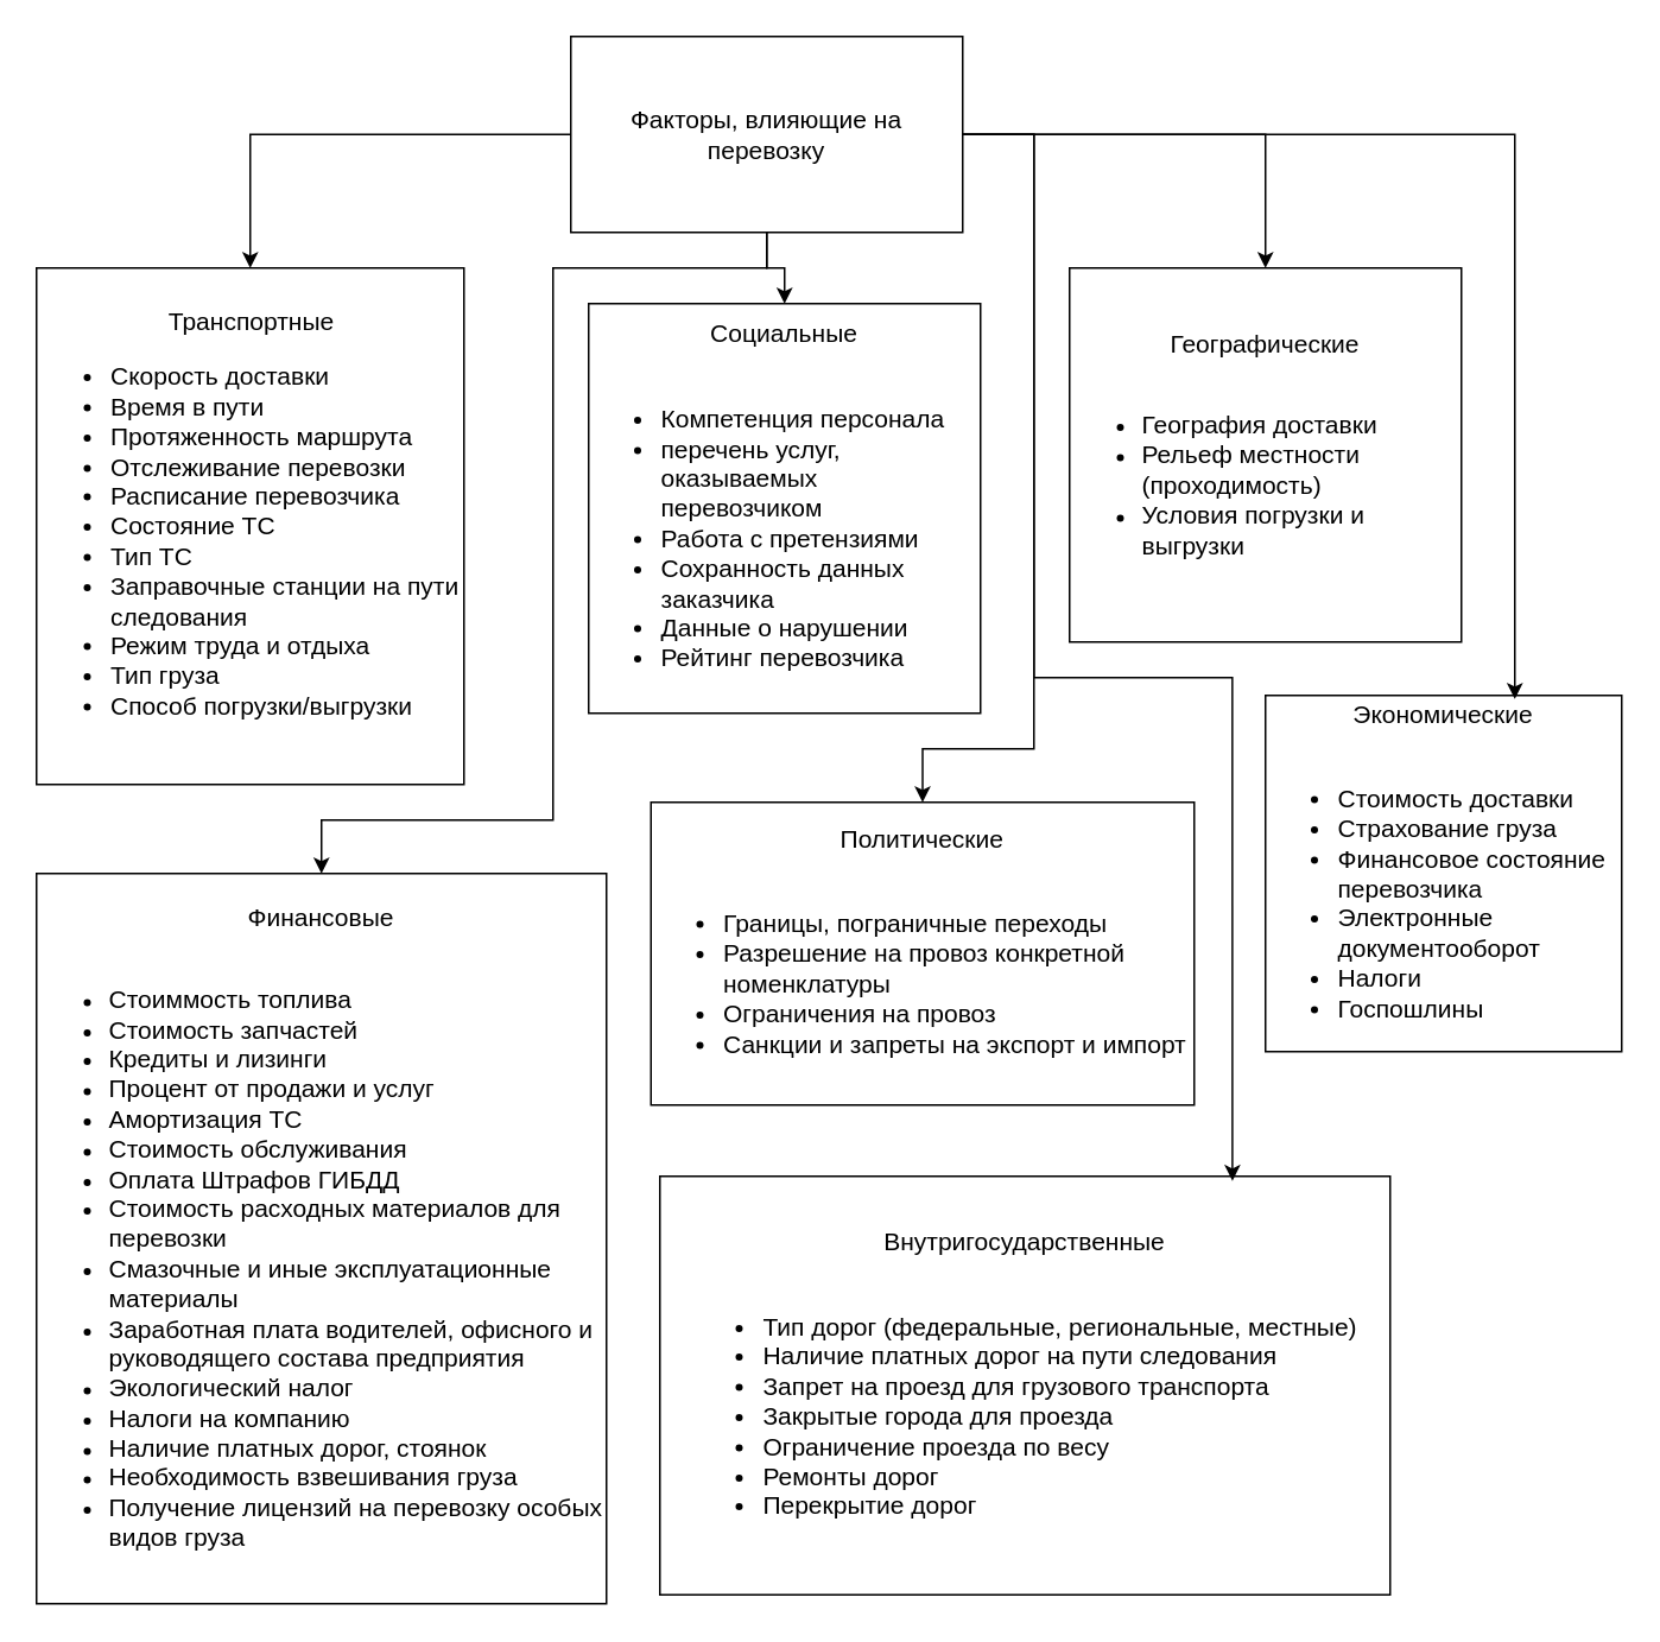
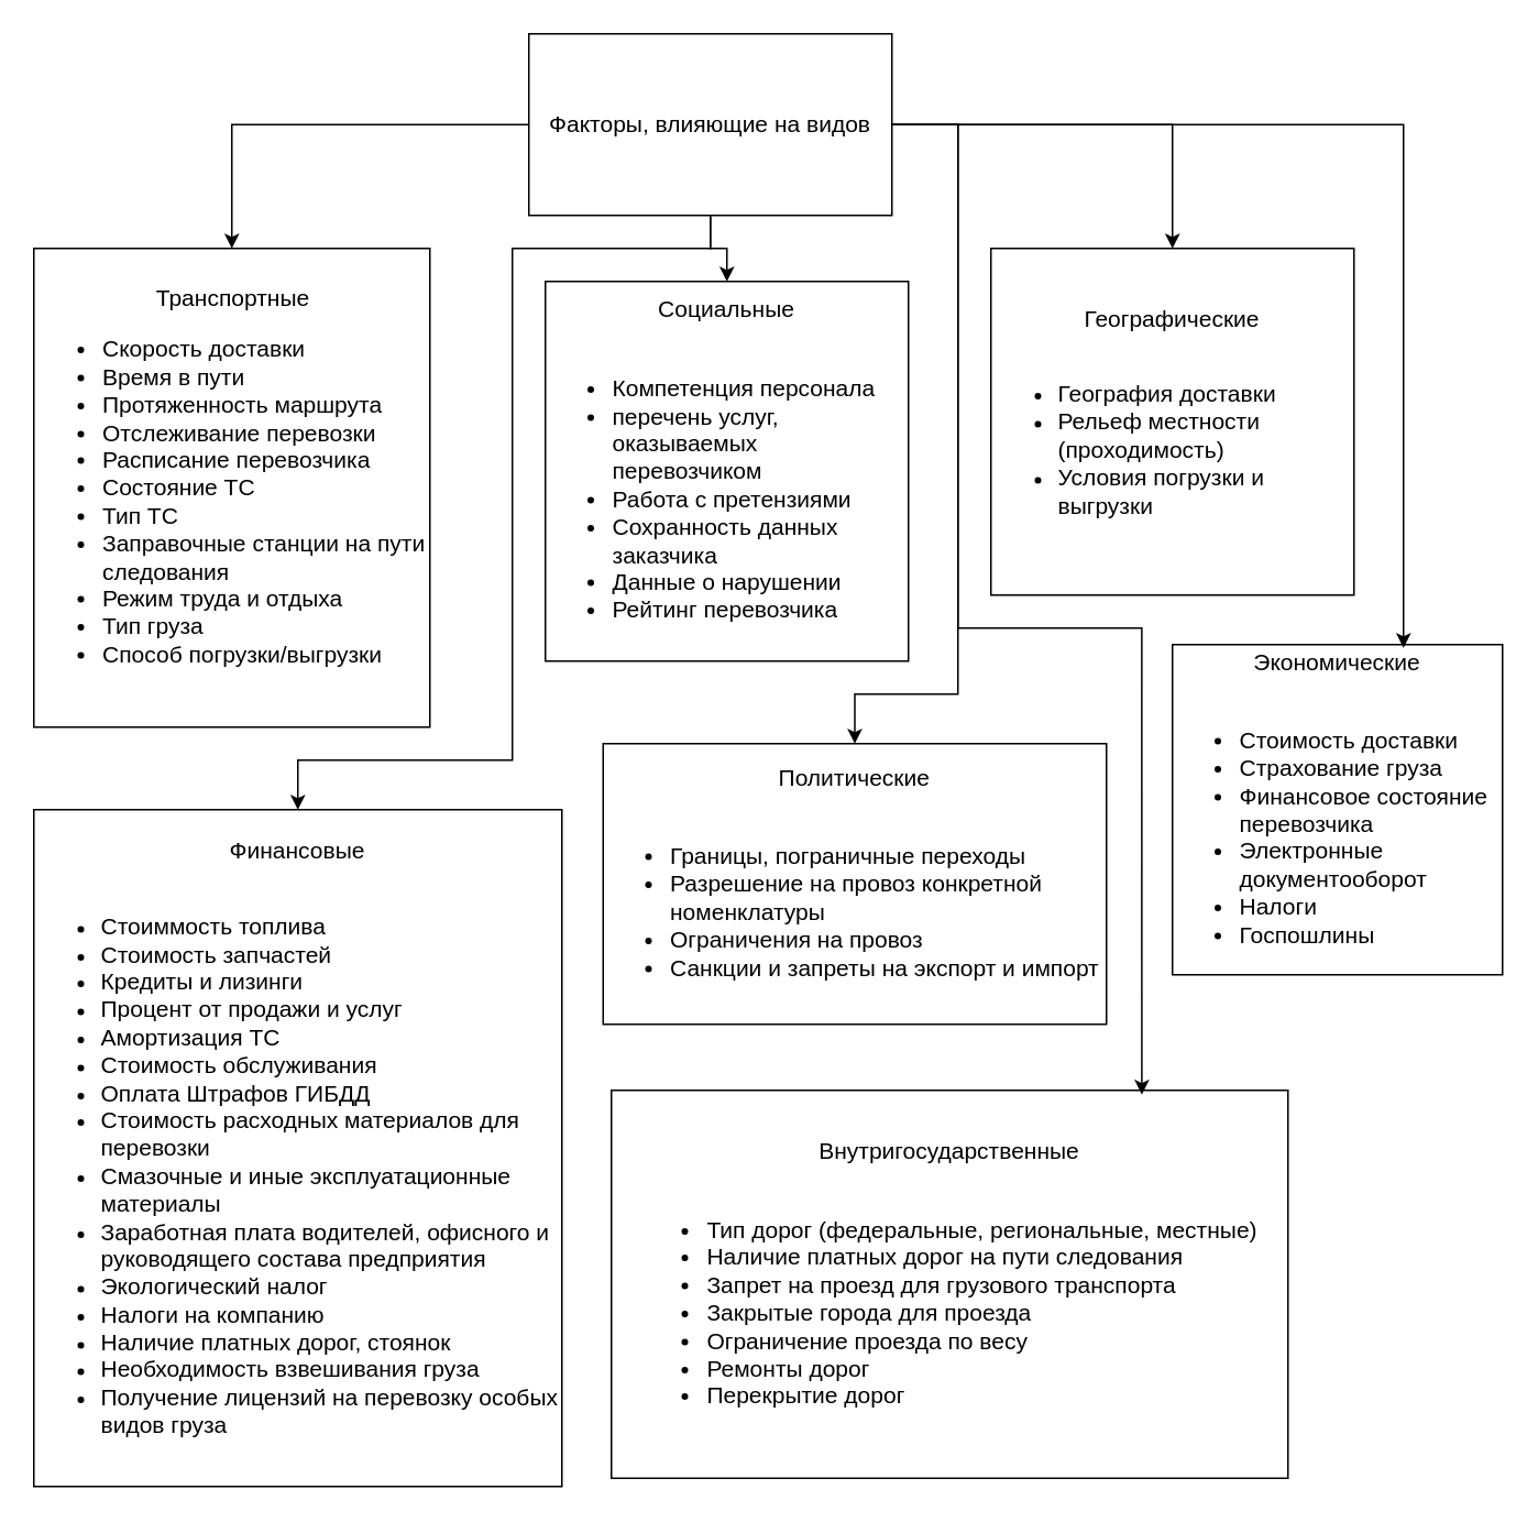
  <mxCell id="0" />
  <mxCell id="1" parent="0" />
  <mxCell id="2" style="edgeStyle=orthogonalEdgeStyle;rounded=0;orthogonalLoop=1;jettySize=auto;html=1;" edge="1" parent="1" source="6" target="7"><mxGeometry relative="1" as="geometry" /></mxCell>
  <mxCell id="3" style="edgeStyle=orthogonalEdgeStyle;rounded=0;orthogonalLoop=1;jettySize=auto;html=1;entryX=0.5;entryY=0;entryDx=0;entryDy=0;" edge="1" parent="1" source="6" target="8"><mxGeometry relative="1" as="geometry" /></mxCell>
  <mxCell id="4" style="edgeStyle=orthogonalEdgeStyle;rounded=0;orthogonalLoop=1;jettySize=auto;html=1;entryX=0.5;entryY=0;entryDx=0;entryDy=0;" edge="1" parent="1" source="6" target="9"><mxGeometry relative="1" as="geometry" /></mxCell>
  <mxCell id="5" style="edgeStyle=orthogonalEdgeStyle;rounded=0;orthogonalLoop=1;jettySize=auto;html=1;entryX=0.5;entryY=0;entryDx=0;entryDy=0;" edge="1" parent="1" source="6" target="11"><mxGeometry relative="1" as="geometry"><Array as="points"><mxPoint x="430" y="150" /><mxPoint x="310" y="150" /><mxPoint x="310" y="460" /><mxPoint x="180" y="460" /></Array></mxGeometry></mxCell>
- <mxCell id="6" value="&lt;font style=&quot;font-size: 14px;&quot;&gt;Факторы, влияющие на перевозку&lt;/font&gt;" style="rounded=0;whiteSpace=wrap;html=1;" vertex="1" parent="1"><mxGeometry x="320" y="20" width="220" height="110" as="geometry" /></mxCell>
+ <mxCell id="6" value="&lt;font style=&quot;font-size: 14px;&quot;&gt;Факторы, влияющие на видов&lt;/font&gt;" style="rounded=0;whiteSpace=wrap;html=1;" vertex="1" parent="1"><mxGeometry x="320" y="20" width="220" height="110" as="geometry" /></mxCell>
  <mxCell id="7" value="&lt;div style=&quot;text-align: center; font-size: 14px;&quot;&gt;&lt;font style=&quot;font-size: 14px;&quot;&gt;Транспортные&lt;/font&gt;&lt;/div&gt;&lt;ul style=&quot;font-size: 14px;&quot;&gt;&lt;li style=&quot;&quot;&gt;&lt;font style=&quot;font-size: 14px;&quot;&gt;Скорость доставки&lt;/font&gt;&lt;/li&gt;&lt;li style=&quot;&quot;&gt;&lt;font style=&quot;font-size: 14px;&quot;&gt;Время в пути&lt;/font&gt;&lt;/li&gt;&lt;li style=&quot;&quot;&gt;&lt;font style=&quot;font-size: 14px;&quot;&gt;Протяженность маршрута&lt;/font&gt;&lt;/li&gt;&lt;li style=&quot;&quot;&gt;&lt;font style=&quot;font-size: 14px;&quot;&gt;Отслеживание перевозки&lt;/font&gt;&lt;/li&gt;&lt;li style=&quot;&quot;&gt;&lt;font style=&quot;font-size: 14px;&quot;&gt;Расписание перевозчика&lt;/font&gt;&lt;/li&gt;&lt;li style=&quot;&quot;&gt;&lt;font style=&quot;font-size: 14px;&quot;&gt;Состояние ТС&lt;/font&gt;&lt;/li&gt;&lt;li style=&quot;&quot;&gt;&lt;font style=&quot;font-size: 14px;&quot;&gt;Тип ТС&lt;/font&gt;&lt;/li&gt;&lt;li style=&quot;&quot;&gt;&lt;font style=&quot;font-size: 14px;&quot;&gt;Заправочные станции на пути следования&lt;/font&gt;&lt;/li&gt;&lt;li style=&quot;&quot;&gt;&lt;font style=&quot;font-size: 14px;&quot;&gt;Режим труда и отдыха&lt;/font&gt;&lt;/li&gt;&lt;li style=&quot;&quot;&gt;&lt;font style=&quot;font-size: 14px;&quot;&gt;Тип груза&lt;/font&gt;&lt;/li&gt;&lt;li style=&quot;&quot;&gt;&lt;font style=&quot;font-size: 14px;&quot;&gt;Способ погрузки/выгрузки&lt;/font&gt;&lt;/li&gt;&lt;/ul&gt;" style="rounded=0;whiteSpace=wrap;html=1;align=left;" vertex="1" parent="1"><mxGeometry x="20" y="150" width="240" height="290" as="geometry" /></mxCell>
  <mxCell id="8" value="&lt;font style=&quot;font-size: 14px;&quot;&gt;Социальные&lt;/font&gt;&lt;div style=&quot;font-size: 14px;&quot;&gt;&lt;font style=&quot;font-size: 14px;&quot;&gt;&lt;br&gt;&lt;/font&gt;&lt;/div&gt;&lt;div style=&quot;font-size: 14px;&quot;&gt;&lt;ul style=&quot;&quot;&gt;&lt;li style=&quot;text-align: left;&quot;&gt;&lt;font style=&quot;font-size: 14px;&quot;&gt;Компетенция персонала&lt;/font&gt;&lt;/li&gt;&lt;li style=&quot;text-align: left;&quot;&gt;&lt;font style=&quot;font-size: 14px;&quot;&gt;перечень услуг, оказываемых перевозчиком&lt;/font&gt;&lt;/li&gt;&lt;li style=&quot;text-align: left;&quot;&gt;&lt;font style=&quot;font-size: 14px;&quot;&gt;Работа с претензиями&lt;/font&gt;&lt;/li&gt;&lt;li style=&quot;text-align: left;&quot;&gt;&lt;font style=&quot;font-size: 14px;&quot;&gt;Сохранность данных заказчика&lt;/font&gt;&lt;/li&gt;&lt;li style=&quot;text-align: left;&quot;&gt;&lt;font style=&quot;font-size: 14px;&quot;&gt;Данные о нарушении&lt;/font&gt;&lt;/li&gt;&lt;li style=&quot;text-align: left;&quot;&gt;&lt;font style=&quot;font-size: 14px;&quot;&gt;Рейтинг перевозчика&lt;/font&gt;&lt;/li&gt;&lt;/ul&gt;&lt;/div&gt;" style="rounded=0;whiteSpace=wrap;html=1;" vertex="1" parent="1"><mxGeometry x="330" y="170" width="220" height="230" as="geometry" /></mxCell>
  <mxCell id="9" value="&lt;font style=&quot;font-size: 14px;&quot;&gt;Географические&lt;/font&gt;&lt;div&gt;&lt;font style=&quot;font-size: 14px;&quot;&gt;&lt;br&gt;&lt;/font&gt;&lt;/div&gt;&lt;div&gt;&lt;ul&gt;&lt;li style=&quot;text-align: left;&quot;&gt;&lt;font style=&quot;font-size: 14px;&quot;&gt;География доставки&lt;/font&gt;&lt;/li&gt;&lt;li style=&quot;text-align: left;&quot;&gt;&lt;font style=&quot;font-size: 14px;&quot;&gt;Рельеф местности (проходимость)&lt;/font&gt;&lt;/li&gt;&lt;li style=&quot;text-align: left;&quot;&gt;&lt;span style=&quot;font-size: 14px;&quot;&gt;Условия погрузки и выгрузки&lt;/span&gt;&lt;/li&gt;&lt;/ul&gt;&lt;/div&gt;" style="rounded=0;whiteSpace=wrap;html=1;" vertex="1" parent="1"><mxGeometry x="600" y="150" width="220" height="210" as="geometry" /></mxCell>
  <mxCell id="10" value="&lt;font style=&quot;font-size: 14px;&quot;&gt;Политические&lt;/font&gt;&lt;div style=&quot;font-size: 14px;&quot;&gt;&lt;font style=&quot;font-size: 14px;&quot;&gt;&lt;br&gt;&lt;/font&gt;&lt;/div&gt;&lt;div style=&quot;font-size: 14px;&quot;&gt;&lt;ul style=&quot;&quot;&gt;&lt;li style=&quot;text-align: left;&quot;&gt;&lt;font style=&quot;font-size: 14px;&quot;&gt;Границы, пограничные переходы&lt;/font&gt;&lt;/li&gt;&lt;li style=&quot;text-align: left;&quot;&gt;&lt;font style=&quot;font-size: 14px;&quot;&gt;Разрешение на провоз конкретной номенклатуры&lt;/font&gt;&lt;/li&gt;&lt;li style=&quot;text-align: left;&quot;&gt;&lt;font style=&quot;font-size: 14px;&quot;&gt;Ограничения на провоз&lt;/font&gt;&lt;/li&gt;&lt;li style=&quot;text-align: left;&quot;&gt;&lt;font style=&quot;font-size: 14px;&quot;&gt;Санкции и запреты на экспорт и импорт&lt;/font&gt;&lt;/li&gt;&lt;/ul&gt;&lt;/div&gt;" style="rounded=0;whiteSpace=wrap;html=1;" vertex="1" parent="1"><mxGeometry x="365" y="450" width="305" height="170" as="geometry" /></mxCell>
  <mxCell id="11" value="&lt;div style=&quot;&quot;&gt;&lt;span style=&quot;font-size: 14px; background-color: initial;&quot;&gt;Финансовые&lt;/span&gt;&lt;/div&gt;&lt;div style=&quot;&quot;&gt;&lt;font style=&quot;font-size: 14px;&quot;&gt;&lt;br&gt;&lt;/font&gt;&lt;/div&gt;&lt;div&gt;&lt;ul&gt;&lt;li style=&quot;text-align: left;&quot;&gt;&lt;font style=&quot;font-size: 14px;&quot;&gt;Стоиммость топлива&lt;/font&gt;&lt;/li&gt;&lt;li style=&quot;text-align: left;&quot;&gt;&lt;font style=&quot;font-size: 14px;&quot;&gt;Стоимость запчастей&lt;/font&gt;&lt;/li&gt;&lt;li style=&quot;text-align: left;&quot;&gt;&lt;font style=&quot;font-size: 14px;&quot;&gt;Кредиты и лизинги&lt;/font&gt;&lt;/li&gt;&lt;li style=&quot;text-align: left;&quot;&gt;&lt;font style=&quot;font-size: 14px;&quot;&gt;Процент от продажи и услуг&lt;/font&gt;&lt;/li&gt;&lt;li style=&quot;text-align: left;&quot;&gt;&lt;font style=&quot;font-size: 14px;&quot;&gt;Амортизация ТС&lt;/font&gt;&lt;/li&gt;&lt;li style=&quot;text-align: left;&quot;&gt;&lt;font style=&quot;font-size: 14px;&quot;&gt;Стоимость обслуживания&lt;/font&gt;&lt;/li&gt;&lt;li style=&quot;text-align: left;&quot;&gt;&lt;font style=&quot;font-size: 14px;&quot;&gt;Оплата Штрафов ГИБДД&lt;/font&gt;&lt;/li&gt;&lt;li style=&quot;text-align: left;&quot;&gt;&lt;font style=&quot;font-size: 14px;&quot;&gt;Стоимость расходных материалов для перевозки&lt;/font&gt;&lt;/li&gt;&lt;li style=&quot;text-align: left;&quot;&gt;&lt;font style=&quot;font-size: 14px;&quot;&gt;Смазочные и иные эксплуатационные материалы&lt;/font&gt;&lt;/li&gt;&lt;li style=&quot;text-align: left;&quot;&gt;&lt;font style=&quot;font-size: 14px;&quot;&gt;Заработная плата водителей, офисного и руководящего состава предприятия&lt;/font&gt;&lt;/li&gt;&lt;li style=&quot;text-align: left;&quot;&gt;&lt;span style=&quot;font-size: 14px;&quot;&gt;Экологический налог&lt;/span&gt;&lt;/li&gt;&lt;li style=&quot;text-align: left;&quot;&gt;&lt;span style=&quot;font-size: 14px;&quot;&gt;Налоги на компанию&lt;/span&gt;&lt;/li&gt;&lt;li style=&quot;text-align: left;&quot;&gt;&lt;span style=&quot;font-size: 14px;&quot;&gt;Наличие платных дорог, стоянок&lt;/span&gt;&lt;/li&gt;&lt;li style=&quot;text-align: left;&quot;&gt;&lt;span style=&quot;font-size: 14px;&quot;&gt;Необходимость взвешивания груза&lt;/span&gt;&lt;/li&gt;&lt;li style=&quot;text-align: left;&quot;&gt;&lt;span style=&quot;font-size: 14px;&quot;&gt;Получение лицензий на перевозку особых видов груза&lt;/span&gt;&lt;/li&gt;&lt;/ul&gt;&lt;/div&gt;" style="rounded=0;whiteSpace=wrap;html=1;" vertex="1" parent="1"><mxGeometry x="20" y="490" width="320" height="410" as="geometry" /></mxCell>
  <mxCell id="12" value="&lt;font style=&quot;font-size: 14px;&quot;&gt;Экономические&lt;/font&gt;&lt;div style=&quot;font-size: 14px;&quot;&gt;&lt;font style=&quot;font-size: 14px;&quot;&gt;&lt;br&gt;&lt;/font&gt;&lt;/div&gt;&lt;div style=&quot;font-size: 14px;&quot;&gt;&lt;ul style=&quot;&quot;&gt;&lt;li style=&quot;text-align: left;&quot;&gt;&lt;font style=&quot;font-size: 14px;&quot;&gt;Стоимость доставки&lt;/font&gt;&lt;/li&gt;&lt;li style=&quot;text-align: left;&quot;&gt;&lt;font style=&quot;font-size: 14px;&quot;&gt;Страхование груза&lt;/font&gt;&lt;/li&gt;&lt;li style=&quot;text-align: left;&quot;&gt;&lt;font style=&quot;font-size: 14px;&quot;&gt;Финансовое состояние перевозчика&lt;/font&gt;&lt;/li&gt;&lt;li style=&quot;text-align: left;&quot;&gt;&lt;font style=&quot;font-size: 14px;&quot;&gt;Электронные документооборот&lt;/font&gt;&lt;/li&gt;&lt;li style=&quot;text-align: left;&quot;&gt;&lt;font style=&quot;font-size: 14px;&quot;&gt;Налоги&lt;/font&gt;&lt;/li&gt;&lt;li style=&quot;text-align: left;&quot;&gt;&lt;font style=&quot;font-size: 14px;&quot;&gt;Госпошлины&lt;/font&gt;&lt;/li&gt;&lt;/ul&gt;&lt;/div&gt;" style="rounded=0;whiteSpace=wrap;html=1;" vertex="1" parent="1"><mxGeometry x="710" y="390" width="200" height="200" as="geometry" /></mxCell>
  <mxCell id="13" value="&lt;font style=&quot;font-size: 14px;&quot;&gt;Внутригосударственные&lt;/font&gt;&lt;div style=&quot;font-size: 14px;&quot;&gt;&lt;font style=&quot;font-size: 14px;&quot;&gt;&lt;br&gt;&lt;/font&gt;&lt;/div&gt;&lt;div style=&quot;text-align: left; font-size: 14px;&quot;&gt;&lt;ul style=&quot;&quot;&gt;&lt;li style=&quot;&quot;&gt;&lt;font style=&quot;font-size: 14px;&quot;&gt;Тип дорог (федеральные, региональные, местные)&lt;/font&gt;&lt;/li&gt;&lt;li style=&quot;&quot;&gt;&lt;font style=&quot;font-size: 14px;&quot;&gt;Наличие платных дорог на пути следования&lt;/font&gt;&lt;/li&gt;&lt;li style=&quot;&quot;&gt;&lt;font style=&quot;font-size: 14px;&quot;&gt;Запрет на проезд для грузового транспорта&lt;/font&gt;&lt;/li&gt;&lt;li style=&quot;&quot;&gt;&lt;font style=&quot;font-size: 14px;&quot;&gt;Закрытые города для проезда&lt;/font&gt;&lt;/li&gt;&lt;li style=&quot;&quot;&gt;&lt;font style=&quot;font-size: 14px;&quot;&gt;Ограничение проезда по весу&lt;/font&gt;&lt;/li&gt;&lt;li style=&quot;&quot;&gt;&lt;font style=&quot;font-size: 14px;&quot;&gt;Ремонты дорог&lt;/font&gt;&lt;/li&gt;&lt;li style=&quot;&quot;&gt;&lt;font style=&quot;font-size: 14px;&quot;&gt;Перекрытие дорог&lt;/font&gt;&lt;/li&gt;&lt;/ul&gt;&lt;/div&gt;" style="rounded=0;whiteSpace=wrap;html=1;" vertex="1" parent="1"><mxGeometry x="370" y="660" width="410" height="235" as="geometry" /></mxCell>
  <mxCell id="14" style="edgeStyle=orthogonalEdgeStyle;rounded=0;orthogonalLoop=1;jettySize=auto;html=1;entryX=0.5;entryY=0;entryDx=0;entryDy=0;" edge="1" parent="1" source="6" target="10"><mxGeometry relative="1" as="geometry"><Array as="points"><mxPoint x="580" y="75" /><mxPoint x="580" y="420" /><mxPoint x="517" y="420" /></Array></mxGeometry></mxCell>
  <mxCell id="15" style="edgeStyle=orthogonalEdgeStyle;rounded=0;orthogonalLoop=1;jettySize=auto;html=1;entryX=0.784;entryY=0.011;entryDx=0;entryDy=0;entryPerimeter=0;" edge="1" parent="1" source="6" target="13"><mxGeometry relative="1" as="geometry"><Array as="points"><mxPoint x="580" y="75" /><mxPoint x="580" y="380" /><mxPoint x="691" y="380" /></Array></mxGeometry></mxCell>
  <mxCell id="16" style="edgeStyle=orthogonalEdgeStyle;rounded=0;orthogonalLoop=1;jettySize=auto;html=1;" edge="1" parent="1" source="6"><mxGeometry relative="1" as="geometry"><mxPoint x="850" y="392" as="targetPoint" /><Array as="points"><mxPoint x="850" y="75" /><mxPoint x="850" y="392" /></Array></mxGeometry></mxCell>
